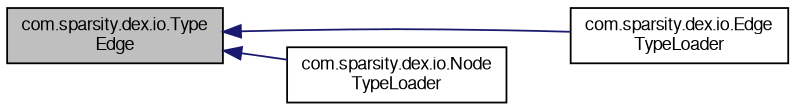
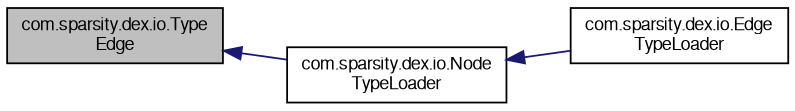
  digraph {
    rankdir=LR
    node [color=black fillcolor=white fontname=FreeSans fontsize=10 shape=record style=filled]
    edge [color=midnightblue dir=back fontname=FreeSans fontsize=10 labelfontname=FreeSans labelfontsize=10 style=solid]
    n1 [fillcolor=grey75 fontcolor=black height=0.2 label="com.sparsity.dex.io.Type\lEdge" width=0.4]
    n2 [height=0.2 label="com.sparsity.dex.io.Edge\lTypeLoader" width=0.4]
    n3 [height=0.2 label="com.sparsity.dex.io.Node\lTypeLoader" width=0.4]
-   n1 -> n2
+   n3 -> n2
    n1 -> n3
  }
